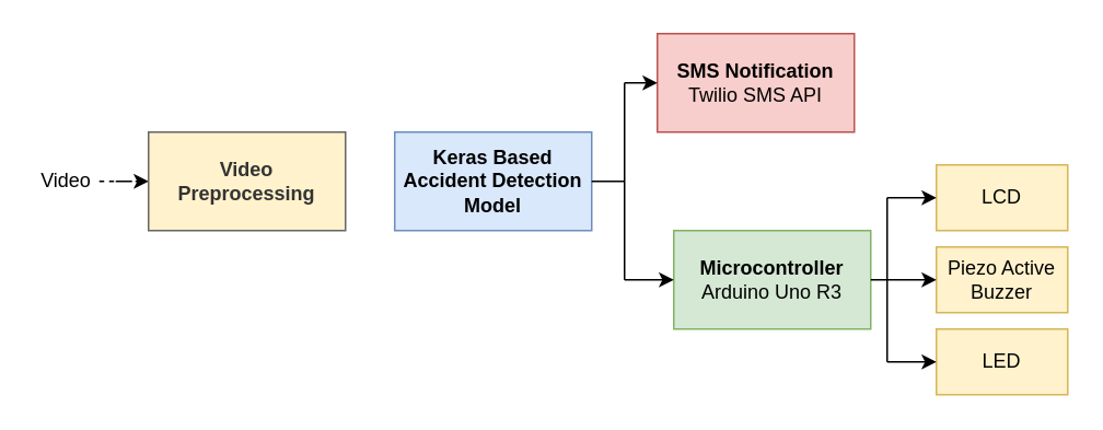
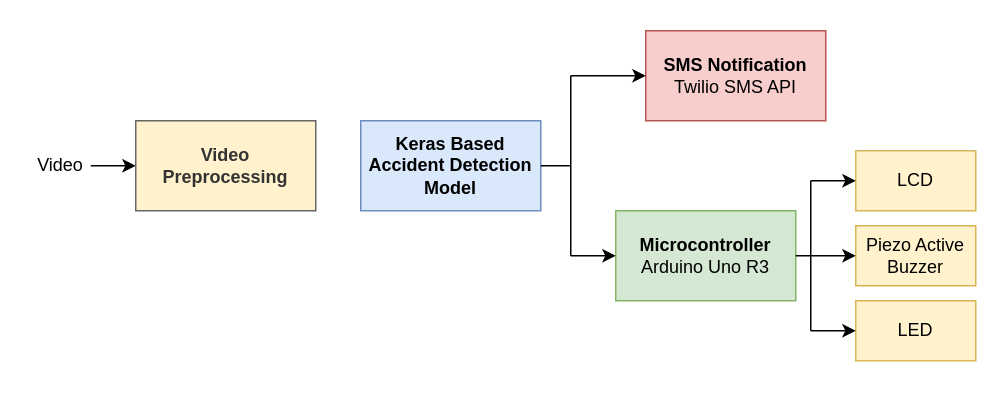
  <mxCell id="0" />
  <mxCell id="1" parent="0" />
- <mxCell id="2" value="" style="edgeStyle=orthogonalEdgeStyle;rounded=0;orthogonalLoop=1;jettySize=auto;html=1;dashed=1;" parent="1" source="3" target="4" edge="1"><mxGeometry relative="1" as="geometry" /></mxCell>
+ <mxCell id="2" value="" style="edgeStyle=orthogonalEdgeStyle;rounded=0;orthogonalLoop=1;jettySize=auto;html=1;" parent="1" source="3" target="4" edge="1"><mxGeometry relative="1" as="geometry" /></mxCell>
  <mxCell id="3" value="Video" style="text;html=1;strokeColor=none;fillColor=none;align=center;verticalAlign=middle;whiteSpace=wrap;rounded=0;" parent="1" vertex="1"><mxGeometry x="20" y="100" width="40" height="20" as="geometry" /></mxCell>
  <mxCell id="4" value="Video Preprocessing" style="rounded=0;whiteSpace=wrap;html=1;fillColor=#fff2cc;strokeColor=#666666;fontColor=#333333;fontStyle=1;" parent="1" vertex="1"><mxGeometry x="90" y="80" width="120" height="60" as="geometry" /></mxCell>
  <mxCell id="5" value="Keras Based Accident Detection Model" style="rounded=0;whiteSpace=wrap;html=1;fillColor=#dae8fc;strokeColor=#6c8ebf;fontStyle=1" parent="1" vertex="1"><mxGeometry x="240" y="80" width="120" height="60" as="geometry" /></mxCell>
  <mxCell id="6" value="&lt;b&gt;Microcontroller&lt;/b&gt;&lt;br&gt;Arduino Uno R3" style="rounded=0;whiteSpace=wrap;html=1;fillColor=#d5e8d4;strokeColor=#82b366;" parent="1" vertex="1"><mxGeometry x="410" y="140" width="120" height="60" as="geometry" /></mxCell>
- <mxCell id="7" value="&lt;b&gt;SMS Notification&lt;/b&gt;&lt;br&gt;Twilio SMS API" style="rounded=0;whiteSpace=wrap;html=1;fillColor=#f8cecc;strokeColor=#b85450;" parent="1" vertex="1"><mxGeometry x="400" y="20" width="120" height="60" as="geometry" /></mxCell>
+ <mxCell id="7" value="&lt;b&gt;SMS Notification&lt;/b&gt;&lt;br&gt;Twilio SMS API" style="rounded=0;whiteSpace=wrap;html=1;fillColor=#f8cecc;strokeColor=#b85450;" parent="1" vertex="1"><mxGeometry x="430" y="20" width="120" height="60" as="geometry" /></mxCell>
  <mxCell id="8" value="LCD" style="rounded=0;whiteSpace=wrap;html=1;fillColor=#fff2cc;strokeColor=#d6b656;fontStyle=0" parent="1" vertex="1"><mxGeometry x="570" y="100" width="80" height="40" as="geometry" /></mxCell>
  <mxCell id="9" value="Piezo Active Buzzer" style="rounded=0;whiteSpace=wrap;html=1;fillColor=#fff2cc;strokeColor=#d6b656;fontStyle=0" parent="1" vertex="1"><mxGeometry x="570" y="150" width="80" height="40" as="geometry" /></mxCell>
  <mxCell id="10" value="LED" style="rounded=0;whiteSpace=wrap;html=1;fillColor=#fff2cc;strokeColor=#d6b656;fontStyle=0" parent="1" vertex="1"><mxGeometry x="570" y="200" width="80" height="40" as="geometry" /></mxCell>
  <mxCell id="11" value="" style="endArrow=none;html=1;" parent="1" edge="1"><mxGeometry width="50" height="50" relative="1" as="geometry"><mxPoint x="540" y="220" as="sourcePoint" /><mxPoint x="540" y="120" as="targetPoint" /></mxGeometry></mxCell>
  <mxCell id="12" value="" style="endArrow=classic;html=1;entryX=0;entryY=0.5;entryDx=0;entryDy=0;" parent="1" target="10" edge="1"><mxGeometry width="50" height="50" relative="1" as="geometry"><mxPoint x="540" y="220" as="sourcePoint" /><mxPoint x="520" y="230" as="targetPoint" /></mxGeometry></mxCell>
  <mxCell id="13" value="" style="endArrow=classic;html=1;entryX=0;entryY=0.5;entryDx=0;entryDy=0;" parent="1" target="8" edge="1"><mxGeometry width="50" height="50" relative="1" as="geometry"><mxPoint x="540" y="120" as="sourcePoint" /><mxPoint x="510" y="70" as="targetPoint" /></mxGeometry></mxCell>
  <mxCell id="14" value="" style="endArrow=classic;html=1;exitX=1;exitY=0.5;exitDx=0;exitDy=0;" parent="1" source="6" edge="1"><mxGeometry width="50" height="50" relative="1" as="geometry"><mxPoint x="540" y="220" as="sourcePoint" /><mxPoint x="570" y="170" as="targetPoint" /></mxGeometry></mxCell>
  <mxCell id="15" value="" style="endArrow=none;html=1;" parent="1" edge="1"><mxGeometry width="50" height="50" relative="1" as="geometry"><mxPoint x="380" y="170" as="sourcePoint" /><mxPoint x="380" y="50" as="targetPoint" /></mxGeometry></mxCell>
  <mxCell id="16" value="" style="endArrow=classic;html=1;entryX=0;entryY=0.5;entryDx=0;entryDy=0;" parent="1" target="7" edge="1"><mxGeometry width="50" height="50" relative="1" as="geometry"><mxPoint x="380" y="50" as="sourcePoint" /><mxPoint x="380" y="210" as="targetPoint" /></mxGeometry></mxCell>
  <mxCell id="17" value="" style="endArrow=classic;html=1;entryX=0;entryY=0.5;entryDx=0;entryDy=0;" parent="1" target="6" edge="1"><mxGeometry width="50" height="50" relative="1" as="geometry"><mxPoint x="380" y="170" as="sourcePoint" /><mxPoint x="380" y="210" as="targetPoint" /></mxGeometry></mxCell>
  <mxCell id="18" value="" style="endArrow=none;html=1;entryX=1;entryY=0.5;entryDx=0;entryDy=0;" parent="1" target="5" edge="1"><mxGeometry width="50" height="50" relative="1" as="geometry"><mxPoint x="380" y="110" as="sourcePoint" /><mxPoint x="380" y="110" as="targetPoint" /></mxGeometry></mxCell>
